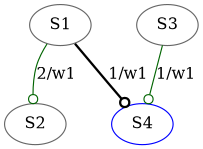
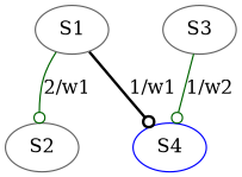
  digraph {
    node [color=gray40]
    edge [arrowhead=odot color=darkgreen style=solid]
    n1 [label=S1]
    n2 [label=S2]
    n3 [color=blue label=S4]
    n4 [label=S3]
    n1 -> n2 [label="2/w1"]
    n1 -> n3 [color=black label="1/w1" style=bold]
-   n4 -> n3 [label="1/w1"]
+   n4 -> n3 [label="1/w2"]
  }
